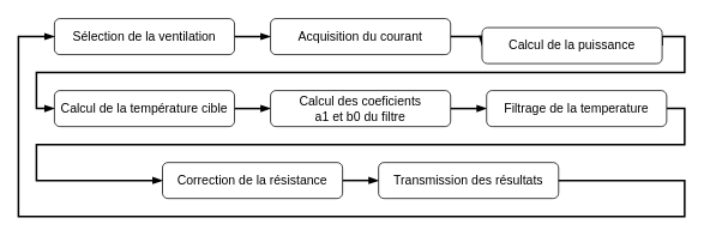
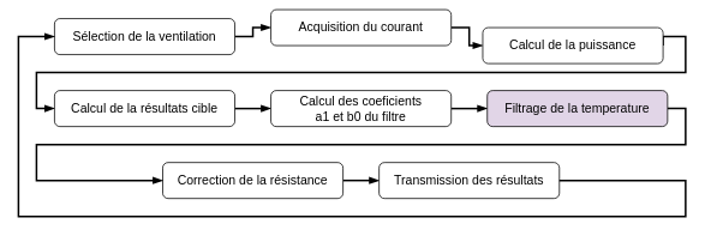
  <mxCell id="0" />
  <mxCell id="1" parent="0" />
  <mxCell id="2" style="edgeStyle=orthogonalEdgeStyle;rounded=0;orthogonalLoop=1;jettySize=auto;html=1;entryX=0;entryY=0.5;entryDx=0;entryDy=0;strokeWidth=2;endArrow=blockThin;endFill=1;" parent="1" source="3" target="5" edge="1"><mxGeometry relative="1" as="geometry" /></mxCell>
  <mxCell id="3" value="&lt;font style=&quot;font-size: 14px&quot;&gt;Sélection de la ventilation&lt;/font&gt;" style="rounded=1;whiteSpace=wrap;html=1;" parent="1" vertex="1"><mxGeometry x="60" y="20" width="200" height="40" as="geometry" /></mxCell>
  <mxCell id="4" style="edgeStyle=orthogonalEdgeStyle;rounded=0;orthogonalLoop=1;jettySize=auto;html=1;exitX=1;exitY=0.5;exitDx=0;exitDy=0;entryX=0;entryY=0.5;entryDx=0;entryDy=0;endArrow=blockThin;endFill=1;strokeWidth=2;" parent="1" source="5" target="7" edge="1"><mxGeometry relative="1" as="geometry" /></mxCell>
- <mxCell id="5" value="&lt;font style=&quot;font-size: 14px&quot;&gt;Acquisition du courant&lt;/font&gt;" style="rounded=1;whiteSpace=wrap;html=1;" parent="1" vertex="1"><mxGeometry x="300" y="20" width="200" height="40" as="geometry" /></mxCell>
+ <mxCell id="5" value="&lt;font style=&quot;font-size: 14px&quot;&gt;Acquisition du courant&lt;/font&gt;" style="rounded=1;whiteSpace=wrap;html=1;" parent="1" vertex="1"><mxGeometry x="300" y="10" width="200" height="40" as="geometry" /></mxCell>
  <mxCell id="6" style="edgeStyle=orthogonalEdgeStyle;rounded=0;orthogonalLoop=1;jettySize=auto;html=1;exitX=1;exitY=0.5;exitDx=0;exitDy=0;entryX=0;entryY=0.5;entryDx=0;entryDy=0;endArrow=blockThin;endFill=1;strokeWidth=2;" parent="1" source="7" target="9" edge="1"><mxGeometry relative="1" as="geometry"><Array as="points"><mxPoint x="760" y="40" /><mxPoint x="760" y="80" /><mxPoint x="40" y="80" /><mxPoint x="40" y="120" /></Array></mxGeometry></mxCell>
  <mxCell id="7" value="&lt;font style=&quot;font-size: 14px&quot;&gt;Calcul de la puissance&lt;/font&gt;" style="rounded=1;whiteSpace=wrap;html=1;" parent="1" vertex="1"><mxGeometry x="535" y="30" width="200" height="40" as="geometry" /></mxCell>
  <mxCell id="8" style="edgeStyle=orthogonalEdgeStyle;rounded=0;orthogonalLoop=1;jettySize=auto;html=1;entryX=0;entryY=0.5;entryDx=0;entryDy=0;endArrow=blockThin;endFill=1;strokeWidth=2;" parent="1" source="9" target="11" edge="1"><mxGeometry relative="1" as="geometry" /></mxCell>
- <mxCell id="9" value="&lt;font style=&quot;font-size: 14px&quot;&gt;Calcul de la température cible&lt;/font&gt;" style="rounded=1;whiteSpace=wrap;html=1;" parent="1" vertex="1"><mxGeometry x="60" y="100" width="200" height="40" as="geometry" /></mxCell>
+ <mxCell id="9" value="&lt;font style=&quot;font-size: 14px&quot;&gt;Calcul de la résultats cible&lt;/font&gt;" style="rounded=1;whiteSpace=wrap;html=1;" parent="1" vertex="1"><mxGeometry x="60" y="100" width="200" height="40" as="geometry" /></mxCell>
  <mxCell id="10" value="" style="edgeStyle=orthogonalEdgeStyle;rounded=0;orthogonalLoop=1;jettySize=auto;html=1;endArrow=blockThin;endFill=1;strokeWidth=2;" parent="1" source="11" target="15" edge="1"><mxGeometry relative="1" as="geometry" /></mxCell>
  <mxCell id="11" value="&lt;font style=&quot;font-size: 14px&quot;&gt;Calcul des coeficients&lt;br&gt;a1 et b0 du filtre&lt;/font&gt;" style="rounded=1;whiteSpace=wrap;html=1;" parent="1" vertex="1"><mxGeometry x="300" y="100" width="200" height="40" as="geometry" /></mxCell>
  <mxCell id="12" style="edgeStyle=orthogonalEdgeStyle;rounded=0;orthogonalLoop=1;jettySize=auto;html=1;entryX=0;entryY=0.5;entryDx=0;entryDy=0;endArrow=blockThin;endFill=1;strokeWidth=2;" parent="1" source="13" target="16" edge="1"><mxGeometry relative="1" as="geometry" /></mxCell>
  <mxCell id="13" value="&lt;font style=&quot;font-size: 14px&quot;&gt;Correction de la résistance&lt;/font&gt;" style="rounded=1;whiteSpace=wrap;html=1;" parent="1" vertex="1"><mxGeometry x="180" y="180" width="200" height="40" as="geometry" /></mxCell>
  <mxCell id="14" style="edgeStyle=orthogonalEdgeStyle;rounded=0;orthogonalLoop=1;jettySize=auto;html=1;exitX=1;exitY=0.5;exitDx=0;exitDy=0;entryX=0;entryY=0.5;entryDx=0;entryDy=0;endArrow=blockThin;endFill=1;strokeWidth=2;" parent="1" source="15" target="13" edge="1"><mxGeometry relative="1" as="geometry"><Array as="points"><mxPoint x="760" y="120" /><mxPoint x="760" y="160" /><mxPoint x="40" y="160" /><mxPoint x="40" y="200" /></Array></mxGeometry></mxCell>
- <mxCell id="15" value="&lt;font style=&quot;font-size: 14px&quot;&gt;Filtrage de la temperature&lt;/font&gt;" style="rounded=1;whiteSpace=wrap;html=1;" parent="1" vertex="1"><mxGeometry x="540" y="100" width="200" height="40" as="geometry" /></mxCell>
+ <mxCell id="15" value="&lt;font style=&quot;font-size: 14px&quot;&gt;Filtrage de la temperature&lt;/font&gt;" style="rounded=1;whiteSpace=wrap;html=1;fillColor=#e1d5e7;" parent="1" vertex="1"><mxGeometry x="540" y="100" width="200" height="40" as="geometry" /></mxCell>
  <mxCell id="16" value="&lt;font style=&quot;font-size: 14px&quot;&gt;Transmission des résultats&lt;/font&gt;" style="rounded=1;whiteSpace=wrap;html=1;" parent="1" vertex="1"><mxGeometry x="420" y="180" width="200" height="40" as="geometry" /></mxCell>
  <mxCell id="17" style="edgeStyle=orthogonalEdgeStyle;rounded=0;orthogonalLoop=1;jettySize=auto;html=1;exitX=1;exitY=0.5;exitDx=0;exitDy=0;entryX=0;entryY=0.5;entryDx=0;entryDy=0;endArrow=blockThin;endFill=1;strokeWidth=2;" parent="1" source="16" target="3" edge="1"><mxGeometry relative="1" as="geometry"><Array as="points"><mxPoint x="760" y="200" /><mxPoint x="760" y="240" /><mxPoint y="240" x="20" /><mxPoint y="40" x="20" /></Array><mxPoint x="740" y="200" as="sourcePoint" /></mxGeometry></mxCell>
